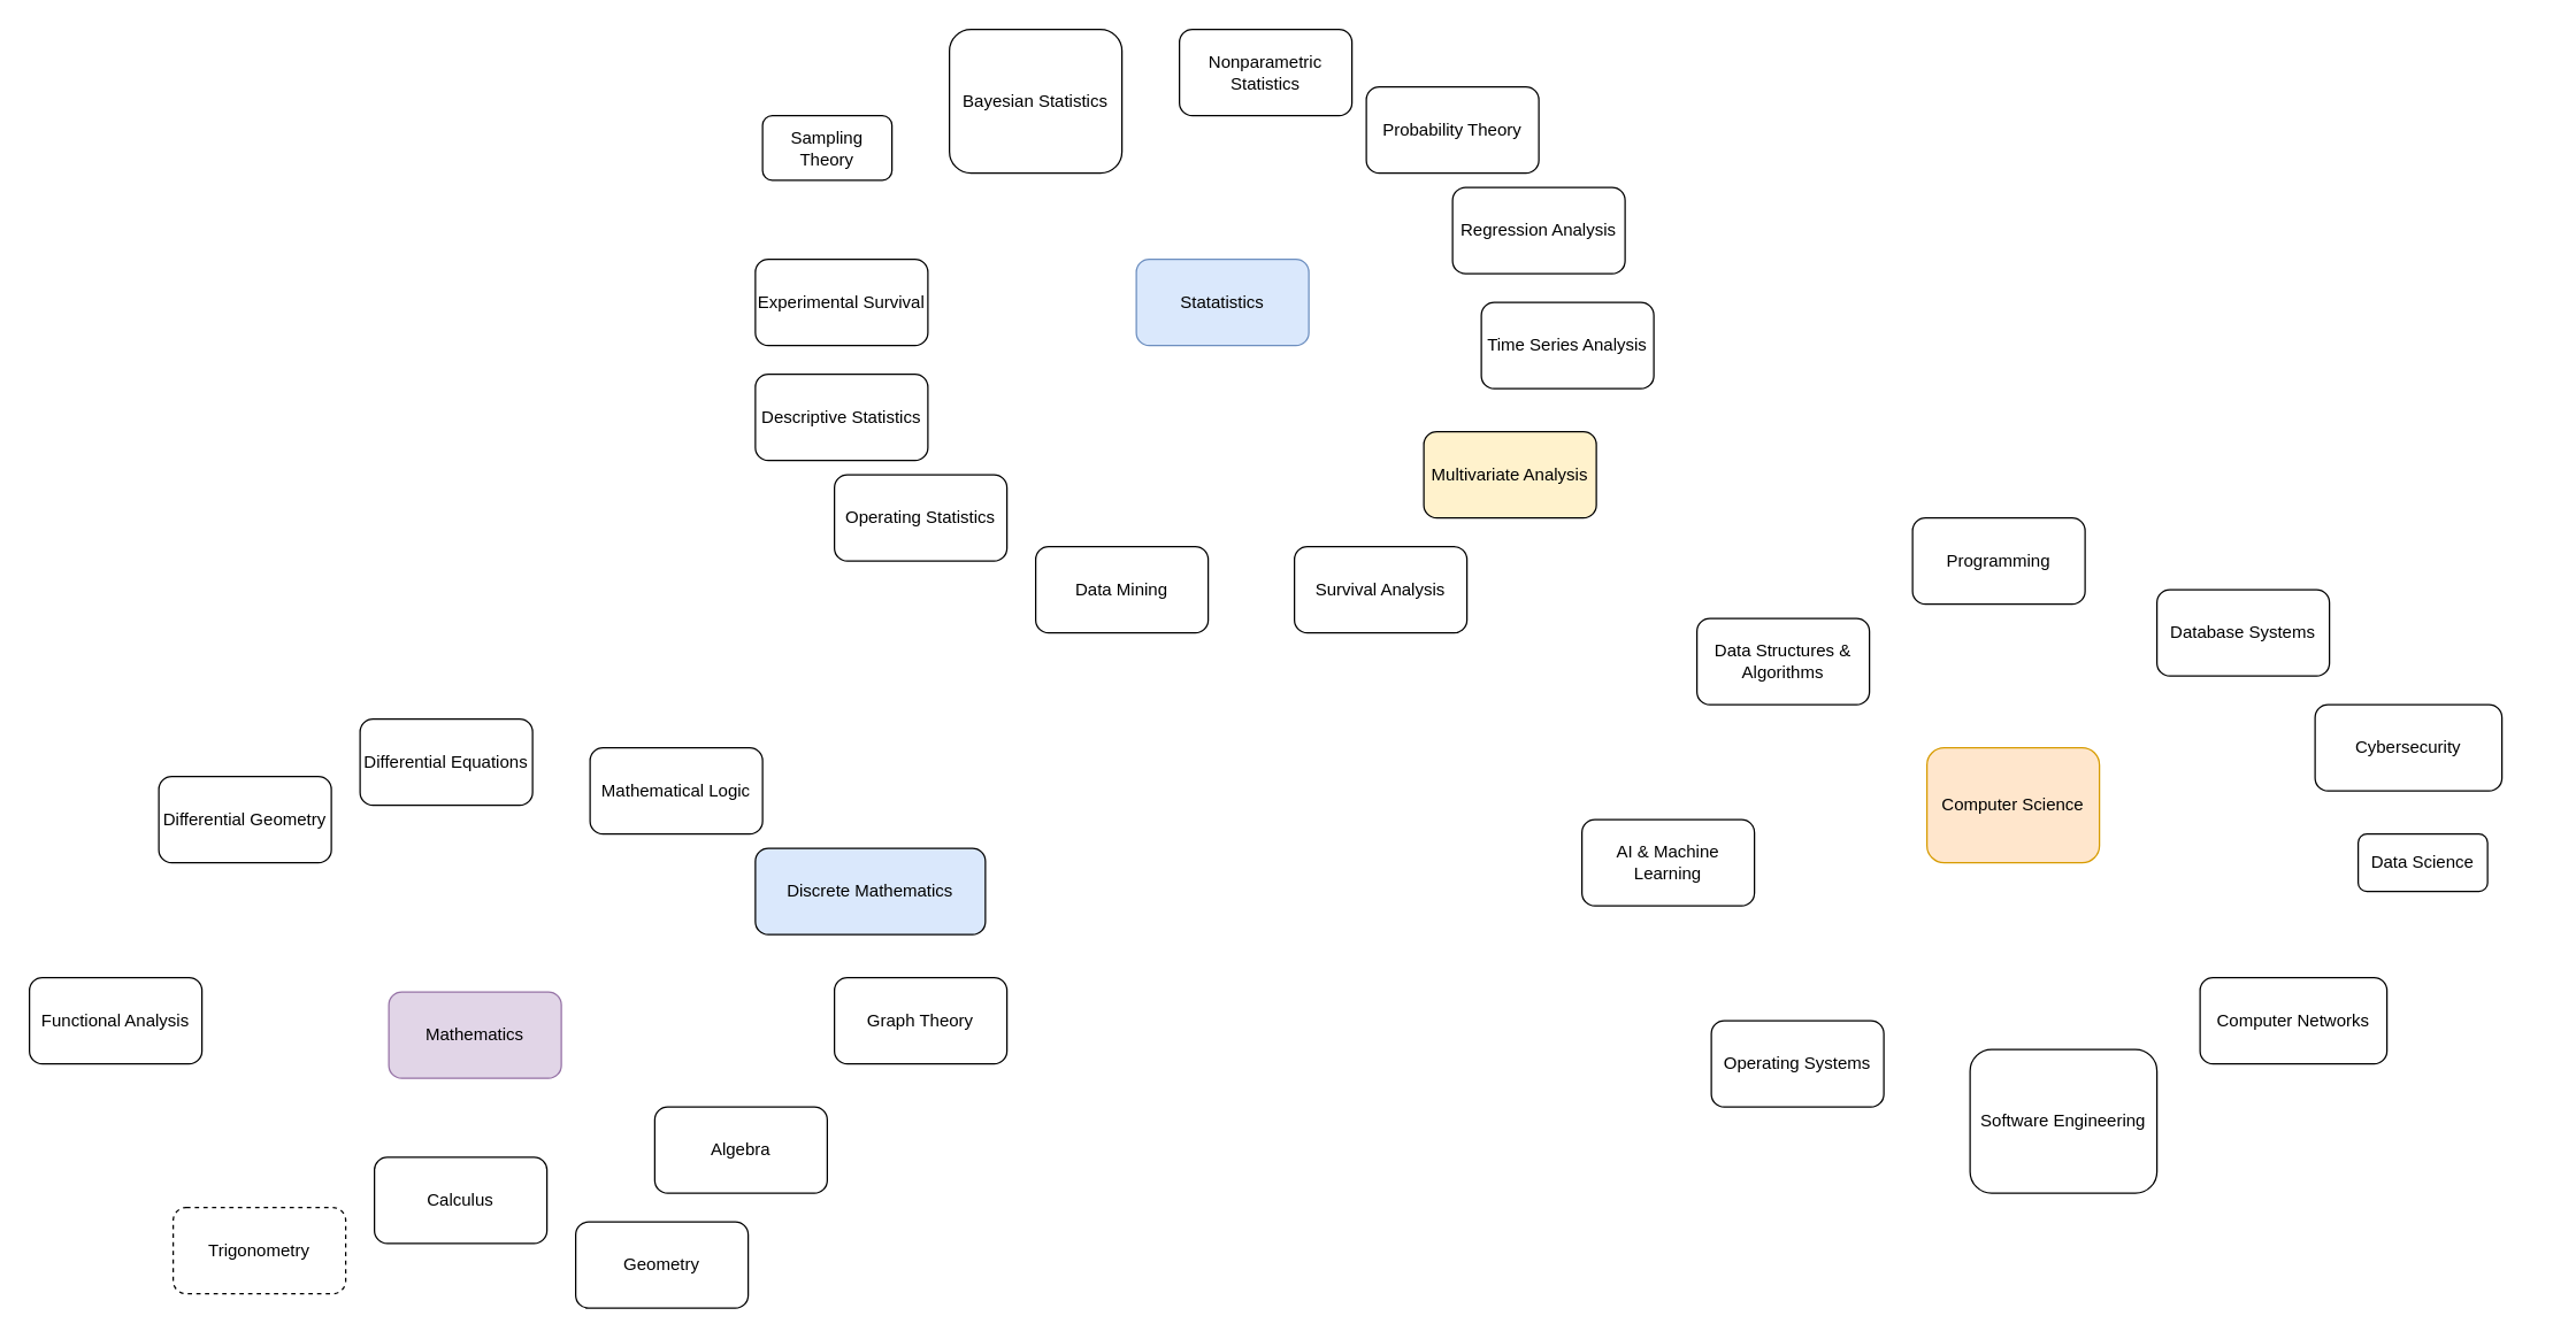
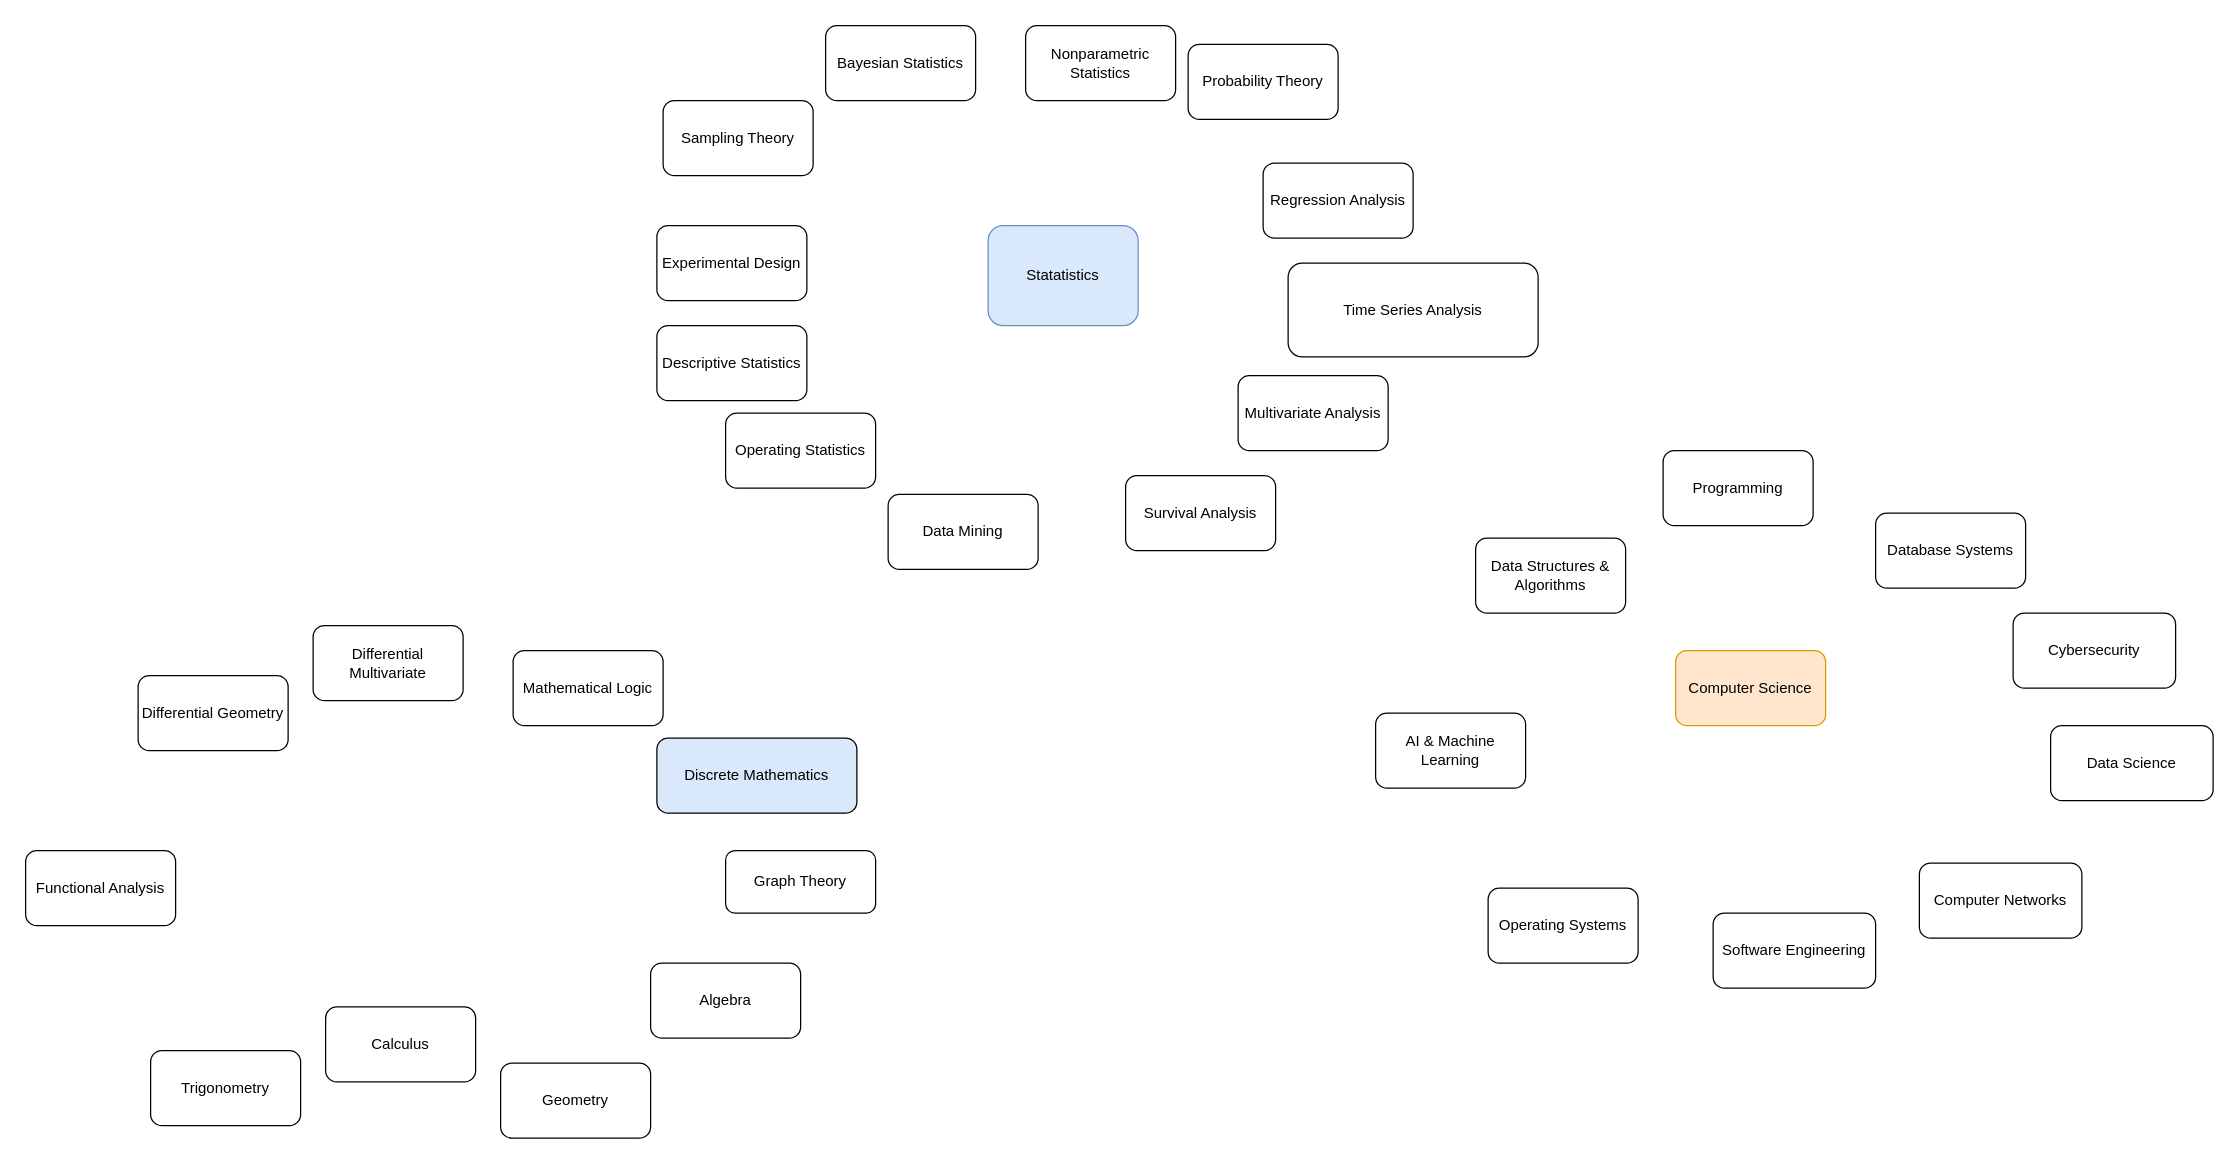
  <mxCell id="0" />
  <mxCell id="1" parent="0" />
- <mxCell id="2" value="Mathematics" style="rounded=1;whiteSpace=wrap;html=1;fillColor=#e1d5e7;strokeColor=#9673a6;" vertex="1" parent="1"><mxGeometry x="270" y="690" width="120" height="60" as="geometry" /></mxCell>
- <mxCell id="3" value="Statatistics" style="rounded=1;whiteSpace=wrap;html=1;fillColor=#dae8fc;strokeColor=#6c8ebf;" vertex="1" parent="1"><mxGeometry x="790" y="180" width="120" height="60" as="geometry" /></mxCell>
- <mxCell id="4" value="Computer Science" style="rounded=1;whiteSpace=wrap;html=1;fillColor=#ffe6cc;strokeColor=#d79b00;" vertex="1" parent="1"><mxGeometry x="1340" y="520" width="120" height="80" as="geometry" /></mxCell>
+ <mxCell id="3" value="Statatistics" style="rounded=1;whiteSpace=wrap;html=1;fillColor=#dae8fc;strokeColor=#6c8ebf;" vertex="1" parent="1"><mxGeometry x="790" y="180" width="120" height="80" as="geometry" /></mxCell>
+ <mxCell id="4" value="Computer Science" style="rounded=1;whiteSpace=wrap;html=1;fillColor=#ffe6cc;strokeColor=#d79b00;" vertex="1" parent="1"><mxGeometry x="1340" y="520" width="120" height="60" as="geometry" /></mxCell>
  <mxCell id="5" value="Programming" style="rounded=1;whiteSpace=wrap;html=1;" vertex="1" parent="1"><mxGeometry x="1330" width="120" height="60" as="geometry" y="360" /></mxCell>
  <mxCell id="6" value="Data Structures &amp;amp; Algorithms" style="rounded=1;whiteSpace=wrap;html=1;" vertex="1" parent="1"><mxGeometry x="1180" y="430" width="120" height="60" as="geometry" /></mxCell>
  <mxCell id="7" value="Operating Systems" style="rounded=1;whiteSpace=wrap;html=1;" vertex="1" parent="1"><mxGeometry x="1190" y="710" width="120" height="60" as="geometry" /></mxCell>
  <mxCell id="8" value="Database Systems" style="rounded=1;whiteSpace=wrap;html=1;" vertex="1" parent="1"><mxGeometry x="1500" y="410" width="120" height="60" as="geometry" /></mxCell>
  <mxCell id="9" value="AI &amp;amp; Machine Learning" style="rounded=1;whiteSpace=wrap;html=1;" vertex="1" parent="1"><mxGeometry x="1100" y="570" width="120" height="60" as="geometry" /></mxCell>
- <mxCell id="10" value="Software Engineering" style="rounded=1;whiteSpace=wrap;html=1;" vertex="1" parent="1"><mxGeometry x="1370" y="730" width="130" height="100" as="geometry" /></mxCell>
- <mxCell id="11" value="Computer Networks" style="rounded=1;whiteSpace=wrap;html=1;" vertex="1" parent="1"><mxGeometry x="1530" y="680" width="130" height="60" as="geometry" /></mxCell>
+ <mxCell id="10" value="Software Engineering" style="rounded=1;whiteSpace=wrap;html=1;" vertex="1" parent="1"><mxGeometry x="1370" y="730" width="130" height="60" as="geometry" /></mxCell>
+ <mxCell id="11" value="Computer Networks" style="rounded=1;whiteSpace=wrap;html=1;" vertex="1" parent="1"><mxGeometry x="1535" y="690" width="130" height="60" as="geometry" /></mxCell>
  <mxCell id="12" value="Cybersecurity" style="rounded=1;whiteSpace=wrap;html=1;" vertex="1" parent="1"><mxGeometry x="1610" y="490" width="130" height="60" as="geometry" /></mxCell>
- <mxCell id="13" value="Data Science" style="rounded=1;whiteSpace=wrap;html=1;" vertex="1" parent="1"><mxGeometry x="1640" y="580" width="90" height="40" as="geometry" /></mxCell>
- <mxCell id="14" value="Algebra" style="rounded=1;whiteSpace=wrap;html=1;" vertex="1" parent="1"><mxGeometry x="455" y="770" width="120" height="60" as="geometry" /></mxCell>
+ <mxCell id="13" value="Data Science" style="rounded=1;whiteSpace=wrap;html=1;" vertex="1" parent="1"><mxGeometry x="1640" y="580" width="130" height="60" as="geometry" /></mxCell>
+ <mxCell id="14" value="Algebra" style="rounded=1;whiteSpace=wrap;html=1;" vertex="1" parent="1"><mxGeometry x="520" y="770" width="120" height="60" as="geometry" /></mxCell>
  <mxCell id="15" value="Geometry" style="rounded=1;whiteSpace=wrap;html=1;" vertex="1" parent="1"><mxGeometry x="400" y="850" width="120" height="60" as="geometry" /></mxCell>
  <mxCell id="16" value="Calculus" style="rounded=1;whiteSpace=wrap;html=1;" vertex="1" parent="1"><mxGeometry x="260" y="805" width="120" height="60" as="geometry" /></mxCell>
- <mxCell id="17" value="Trigonometry" style="rounded=1;whiteSpace=wrap;html=1;dashed=1;" vertex="1" parent="1"><mxGeometry x="120" y="840" width="120" height="60" as="geometry" /></mxCell>
+ <mxCell id="17" value="Trigonometry" style="rounded=1;whiteSpace=wrap;html=1;" vertex="1" parent="1"><mxGeometry x="120" y="840" width="120" height="60" as="geometry" /></mxCell>
  <mxCell id="18" value="Descriptive Statistics" style="rounded=1;whiteSpace=wrap;html=1;" vertex="1" parent="1"><mxGeometry x="525" y="260" width="120" height="60" as="geometry" /></mxCell>
  <mxCell id="19" value="Operating Statistics" style="rounded=1;whiteSpace=wrap;html=1;" vertex="1" parent="1"><mxGeometry x="580" y="330" width="120" height="60" as="geometry" /></mxCell>
- <mxCell id="20" value="Probability Theory" style="rounded=1;whiteSpace=wrap;html=1;" vertex="1" parent="1"><mxGeometry x="950" y="60" width="120" height="60" as="geometry" /></mxCell>
- <mxCell id="21" value="Experimental Survival" style="rounded=1;whiteSpace=wrap;html=1;" vertex="1" parent="1"><mxGeometry x="525" y="180" width="120" height="60" as="geometry" /></mxCell>
- <mxCell id="22" value="Data Mining" style="rounded=1;whiteSpace=wrap;html=1;" vertex="1" parent="1"><mxGeometry x="720" y="380" width="120" height="60" as="geometry" /></mxCell>
- <mxCell id="23" value="Sampling Theory" style="rounded=1;whiteSpace=wrap;html=1;" vertex="1" parent="1"><mxGeometry x="530" y="80" width="90" height="45" as="geometry" /></mxCell>
+ <mxCell id="20" value="Probability Theory" style="rounded=1;whiteSpace=wrap;html=1;" vertex="1" parent="1"><mxGeometry x="950" y="35" width="120" height="60" as="geometry" /></mxCell>
+ <mxCell id="21" value="Experimental Design" style="rounded=1;whiteSpace=wrap;html=1;" vertex="1" parent="1"><mxGeometry x="525" y="180" width="120" height="60" as="geometry" /></mxCell>
+ <mxCell id="22" value="Data Mining" style="rounded=1;whiteSpace=wrap;html=1;" vertex="1" parent="1"><mxGeometry x="710" y="395" width="120" height="60" as="geometry" /></mxCell>
+ <mxCell id="23" value="Sampling Theory" style="rounded=1;whiteSpace=wrap;html=1;" vertex="1" parent="1"><mxGeometry x="530" y="80" width="120" height="60" as="geometry" /></mxCell>
  <mxCell id="24" value="Nonparametric Statistics" style="rounded=1;whiteSpace=wrap;html=1;" vertex="1" parent="1"><mxGeometry x="820" y="20" width="120" height="60" as="geometry" /></mxCell>
- <mxCell id="25" value="Bayesian Statistics" style="rounded=1;whiteSpace=wrap;html=1;" vertex="1" parent="1"><mxGeometry x="660" y="20" width="120" height="100" as="geometry" /></mxCell>
+ <mxCell id="25" value="Bayesian Statistics" style="rounded=1;whiteSpace=wrap;html=1;" vertex="1" parent="1"><mxGeometry x="660" y="20" width="120" height="60" as="geometry" /></mxCell>
  <mxCell id="26" value="Regression Analysis" style="rounded=1;whiteSpace=wrap;html=1;" vertex="1" parent="1"><mxGeometry x="1010" y="130" width="120" height="60" as="geometry" /></mxCell>
- <mxCell id="27" value="Time Series Analysis" style="rounded=1;whiteSpace=wrap;html=1;" vertex="1" parent="1"><mxGeometry x="1030" y="210" width="120" height="60" as="geometry" /></mxCell>
- <mxCell id="28" value="Multivariate Analysis" style="rounded=1;whiteSpace=wrap;html=1;fillColor=#fff2cc;" vertex="1" parent="1"><mxGeometry x="990" y="300" width="120" height="60" as="geometry" /></mxCell>
+ <mxCell id="27" value="Time Series Analysis" style="rounded=1;whiteSpace=wrap;html=1;" vertex="1" parent="1"><mxGeometry x="1030" y="210" width="200" height="75" as="geometry" /></mxCell>
+ <mxCell id="28" value="Multivariate Analysis" style="rounded=1;whiteSpace=wrap;html=1;" vertex="1" parent="1"><mxGeometry x="990" y="300" width="120" height="60" as="geometry" /></mxCell>
  <mxCell id="29" value="Survival Analysis" style="rounded=1;whiteSpace=wrap;html=1;" vertex="1" parent="1"><mxGeometry x="900" y="380" width="120" height="60" as="geometry" /></mxCell>
- <mxCell id="30" value="Graph Theory" style="rounded=1;whiteSpace=wrap;html=1;" vertex="1" parent="1"><mxGeometry x="580" y="680" width="120" height="60" as="geometry" /></mxCell>
+ <mxCell id="30" value="Graph Theory" style="rounded=1;whiteSpace=wrap;html=1;" vertex="1" parent="1"><mxGeometry x="580" y="680" width="120" height="50" as="geometry" /></mxCell>
  <mxCell id="31" value="Mathematical Logic" style="rounded=1;whiteSpace=wrap;html=1;" vertex="1" parent="1"><mxGeometry x="410" y="520" width="120" height="60" as="geometry" /></mxCell>
  <mxCell id="32" value="Discrete Mathematics" style="rounded=1;whiteSpace=wrap;html=1;fillColor=#dae8fc;" vertex="1" parent="1"><mxGeometry x="525" y="590" width="160" height="60" as="geometry" /></mxCell>
- <mxCell id="33" value="Differential Equations" style="rounded=1;whiteSpace=wrap;html=1;" vertex="1" parent="1"><mxGeometry x="250" y="500" width="120" height="60" as="geometry" /></mxCell>
+ <mxCell id="33" value="Differential Multivariate" style="rounded=1;whiteSpace=wrap;html=1;" vertex="1" parent="1"><mxGeometry x="250" y="500" width="120" height="60" as="geometry" /></mxCell>
  <mxCell id="34" value="Differential Geometry" style="rounded=1;whiteSpace=wrap;html=1;" vertex="1" parent="1"><mxGeometry x="110" y="540" width="120" height="60" as="geometry" /></mxCell>
  <mxCell id="35" value="Functional Analysis" style="rounded=1;whiteSpace=wrap;html=1;" vertex="1" parent="1"><mxGeometry x="20" y="680" width="120" height="60" as="geometry" /></mxCell>
